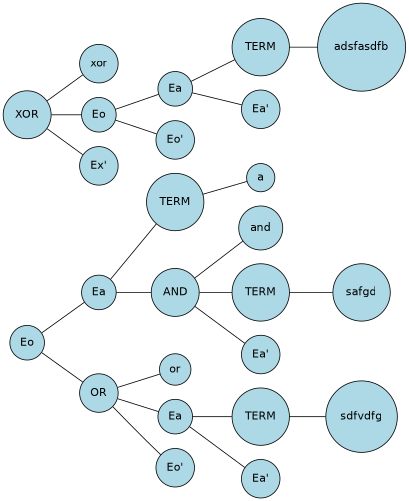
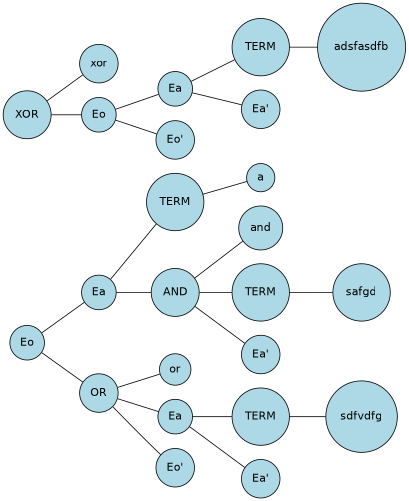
  graph {
    fontname="DejaVu Sans"
    rankdir=LR
    node [fillcolor=lightblue fontname="DejaVu Sans" shape=circle style=filled]
    edge [fontname="DejaVu Sans"]
    n1 [label=a]
    n2 [label=safgd]
    n3 [label=and]
    n4 [label=TERM]
    n5 [label="Ea'"]
    n6 [label=TERM]
    n7 [label=AND]
    n8 [label=sdfvdfg]
    n9 [label=TERM]
    n10 [label="Ea'"]
    n11 [label=or]
    n12 [label=Ea]
    n13 [label="Eo'"]
    n14 [label=Ea]
    n15 [label=OR]
    n16 [label=adsfasdfb]
    n17 [label=TERM]
    n18 [label="Ea'"]
    n19 [label=Ea]
    n20 [label="Eo'"]
    n21 [label=xor]
    n22 [label=Eo]
-   n23 [label="Ex'"]
    n24 [label=Eo]
    n25 [label=XOR]
    subgraph sub_1 {
      rank=same
      n1
    }
    subgraph sub_2 {
      rank=same
      n2
    }
    subgraph sub_3 {
      rank=same
      n3
      n4
      n5
    }
    subgraph sub_4 {
      rank=same
      n6
      n7
    }
    subgraph sub_5 {
      rank=same
      n8
    }
    subgraph sub_6 {
      rank=same
      n9
      n10
    }
    subgraph sub_7 {
      rank=same
      n11
      n12
      n13
    }
    subgraph sub_8 {
      rank=same
      n14
      n15
    }
    subgraph sub_9 {
      rank=same
      n16
    }
    subgraph sub_10 {
      rank=same
      n17
      n18
    }
    subgraph sub_11 {
      rank=same
      n19
      n20
    }
    subgraph sub_12 {
      rank=same
      n21
      n22
-     n23
    }
    subgraph sub_13 {
      rank=same
      n24
      n25
    }
    n4 -- n2
    n6 -- n1
    n7 -- n3
    n7 -- n4
    n7 -- n5
    n9 -- n8
    n12 -- n9
    n12 -- n10
    n14 -- n6
    n14 -- n7
    n15 -- n11
    n15 -- n12
    n15 -- n13
    n17 -- n16
    n19 -- n17
    n19 -- n18
    n22 -- n19
    n22 -- n20
    n24 -- n14
    n24 -- n15
    n25 -- n21
    n25 -- n22
-   n25 -- n23
  }
